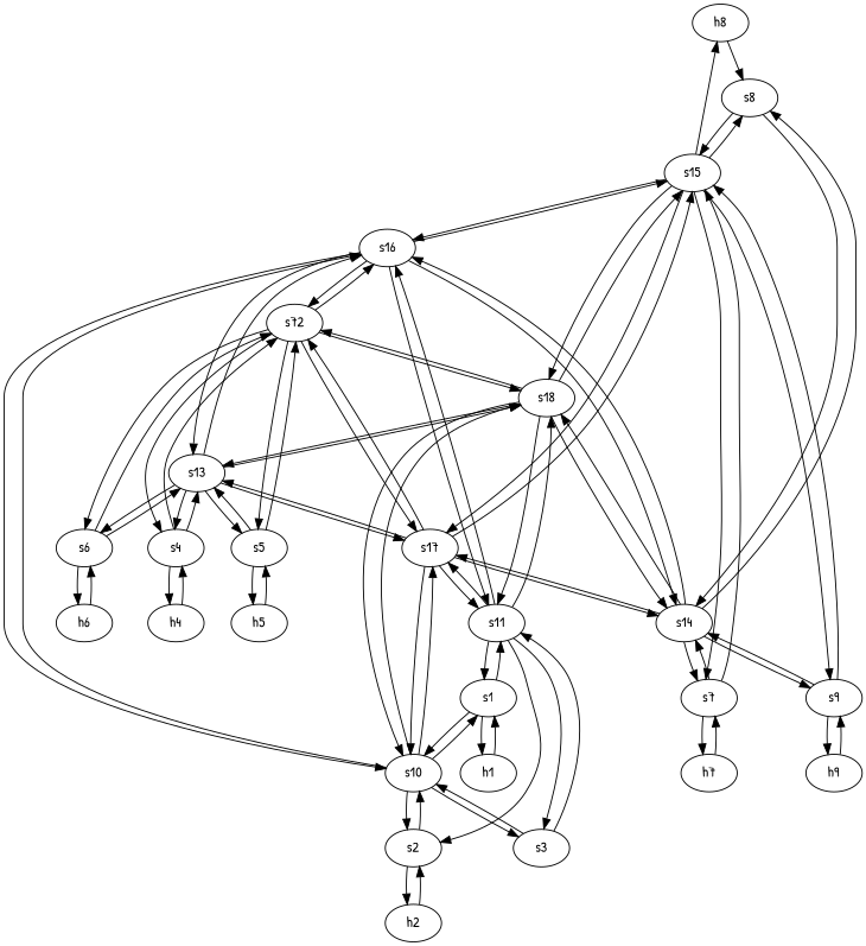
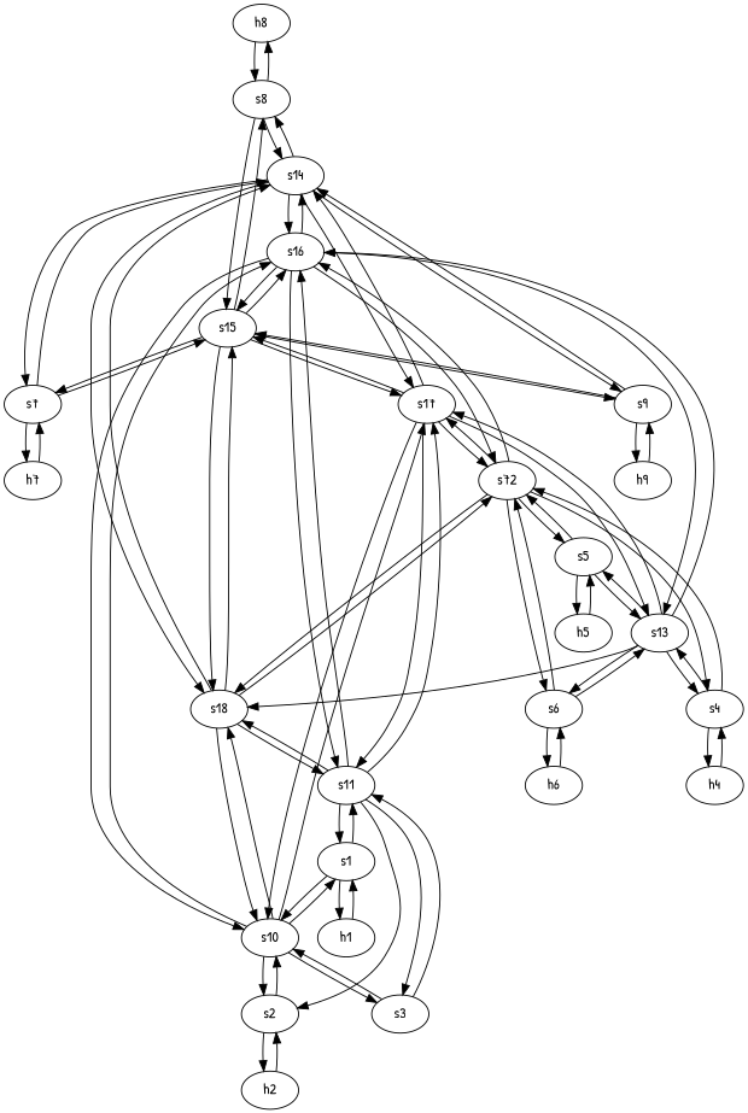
  strict digraph {
    fontname="Patrick Hand"
    node [fontname="Patrick Hand" type=switch level="edge"]
    edge [capacity="10Gbps" cost=1 dst_port=0 fontname="Patrick Hand" src_port=0]
    h8 [ip="111.0.0.8" mac="0:0:0:0:0:8" type=host level=""]
    s8
    s15 [level=aggregation]
    s14 [level=aggregation]
    s9
    s7
    s18 [level=core]
    s17 [level=core]
    s16 [level=core]
    h9 [ip="111.0.0.9" mac="0:0:0:0:0:9" type=host level=""]
    h2 [ip="111.0.0.2" mac="0:0:0:0:0:2" type=host level=""]
    s2
    s10 [level=aggregation]
    s11 [level=aggregation]
    s3
    s1
    h1 [ip="111.0.0.1" mac="0:0:0:0:0:1" type=host level=""]
    h6 [ip="111.0.0.6" mac="0:0:0:0:0:6" type=host level=""]
    s6
    s13 [level=aggregation]
    n21 [label=s72 level=aggregation]
    s4
    s5
    h7 [ip="111.0.0.7" mac="0:0:0:0:0:7" type=host level=""]
    h4 [ip="111.0.0.4" mac="0:0:0:0:0:4" type=host level=""]
    h5 [ip="111.0.0.5" mac="0:0:0:0:0:5" type=host level=""]
    h8 -> s8 [capacity="1Gbps" dst_port=2]
-   s15 -> h8 [capacity="1Gbps" src_port=2]
+   s8 -> h8 [capacity="1Gbps" src_port=2]
    s8 -> s15 [dst_port=4 src_port=1]
    s8 -> s14 [dst_port=4]
    s15 -> s8 [dst_port=1 src_port=4]
    s15 -> s9 [dst_port=1 src_port=5]
    s15 -> s7 [dst_port=1 src_port=3]
    s15 -> s18 [dst_port=5 src_port=2]
    s15 -> s17 [dst_port=5 src_port=1]
    s15 -> s16 [dst_port=5]
    s14 -> s8 [src_port=4]
    s14 -> s9 [src_port=5]
    s14 -> s7 [src_port=3]
    s14 -> s18 [dst_port=4 src_port=2]
    s14 -> s17 [dst_port=4 src_port=1]
    s14 -> s16 [dst_port=4]
    s9 -> s15 [dst_port=5 src_port=1]
    s9 -> s14 [dst_port=5]
    s9 -> h9 [capacity="1Gbps" src_port=2]
    s7 -> s15 [dst_port=3 src_port=1]
    s7 -> s14 [dst_port=3]
    s7 -> h7 [capacity="1Gbps" src_port=2]
    s18 -> s15 [dst_port=2 src_port=5]
    s18 -> s14 [dst_port=2 src_port=4]
    s18 -> s10 [dst_port=2]
    s18 -> s11 [dst_port=2 src_port=1]
-   s18 -> s13 [dst_port=2 src_port=3]
    s18 -> n21 [dst_port=2 src_port=2]
    s17 -> s15 [dst_port=1 src_port=5]
    s17 -> s14 [dst_port=1 src_port=4]
    s17 -> s10 [dst_port=1]
    s17 -> s11 [dst_port=1 src_port=1]
    s17 -> s13 [dst_port=1 src_port=3]
    s17 -> n21 [dst_port=1 src_port=2]
    s16 -> s15 [src_port=5]
    s16 -> s14 [src_port=4]
    s16 -> s10
    s16 -> s11 [src_port=1]
    s16 -> s13 [src_port=3]
    s16 -> n21 [src_port=2]
    h9 -> s9 [capacity="1Gbps" dst_port=2]
    h2 -> s2 [capacity="1Gbps" dst_port=2]
    s2 -> h2 [capacity="1Gbps" src_port=2]
    s2 -> s10 [dst_port=4]
    s10 -> s18 [src_port=2]
    s10 -> s17 [src_port=1]
    s10 -> s16
    s10 -> s2 [src_port=4]
    s10 -> s3 [src_port=5]
    s10 -> s1 [src_port=3]
    s11 -> s18 [dst_port=1 src_port=2]
    s11 -> s17 [dst_port=1 src_port=1]
    s11 -> s16 [dst_port=1]
    s11 -> s2 [dst_port=1 src_port=4]
    s11 -> s3 [dst_port=1 src_port=5]
    s11 -> s1 [dst_port=1 src_port=3]
    s3 -> s10 [dst_port=5]
    s3 -> s11 [dst_port=5 src_port=1]
    s1 -> s10 [dst_port=3]
    s1 -> s11 [dst_port=3 src_port=1]
    s1 -> h1 [capacity="1Gbps" src_port=2]
    h1 -> s1 [capacity="1Gbps" dst_port=2]
    h6 -> s6 [capacity="1Gbps" dst_port=2]
    s6 -> h6 [capacity="1Gbps" src_port=2]
    s6 -> s13 [dst_port=5 src_port=1]
    s6 -> n21 [dst_port=5]
    s13 -> s18 [dst_port=3 src_port=2]
    s13 -> s17 [dst_port=3 src_port=1]
    s13 -> s16 [dst_port=3]
    s13 -> s6 [dst_port=1 src_port=5]
    s13 -> s4 [dst_port=1 src_port=3]
    s13 -> s5 [dst_port=1 src_port=4]
    n21 -> s18 [dst_port=2 src_port=2]
    n21 -> s17 [dst_port=2 src_port=1]
    n21 -> s16 [dst_port=2]
    n21 -> s6 [src_port=5]
    n21 -> s4 [src_port=3]
    n21 -> s5 [src_port=4]
    s4 -> s13 [dst_port=3 src_port=1]
    s4 -> n21 [dst_port=3]
    s4 -> h4 [capacity="1Gbps" src_port=2]
    s5 -> s13 [dst_port=4 src_port=1]
    s5 -> n21 [dst_port=4]
    s5 -> h5 [capacity="1Gbps" src_port=2]
    h7 -> s7 [capacity="1Gbps" dst_port=2]
    h4 -> s4 [capacity="1Gbps" dst_port=2]
    h5 -> s5 [capacity="1Gbps" dst_port=2]
  }
